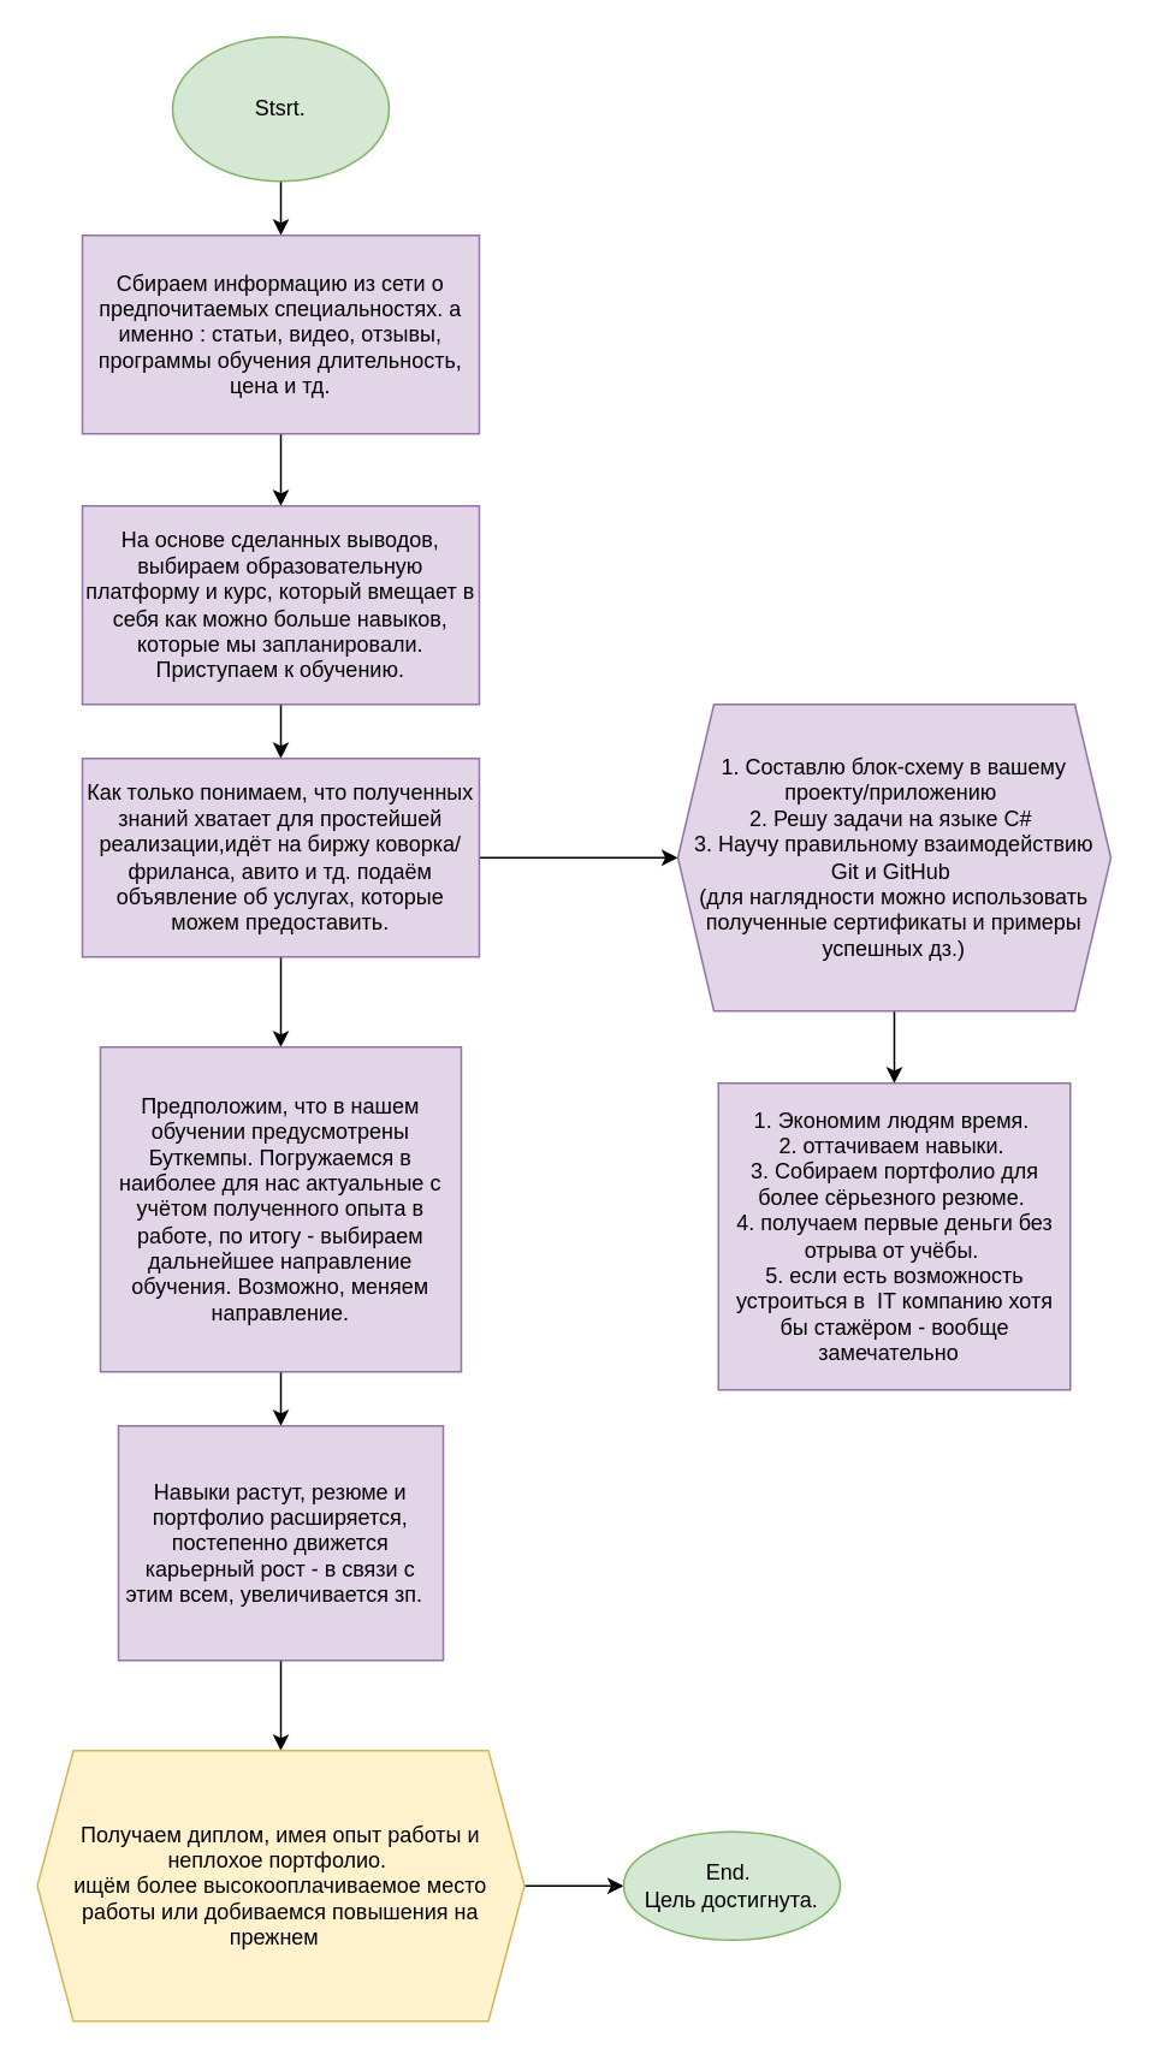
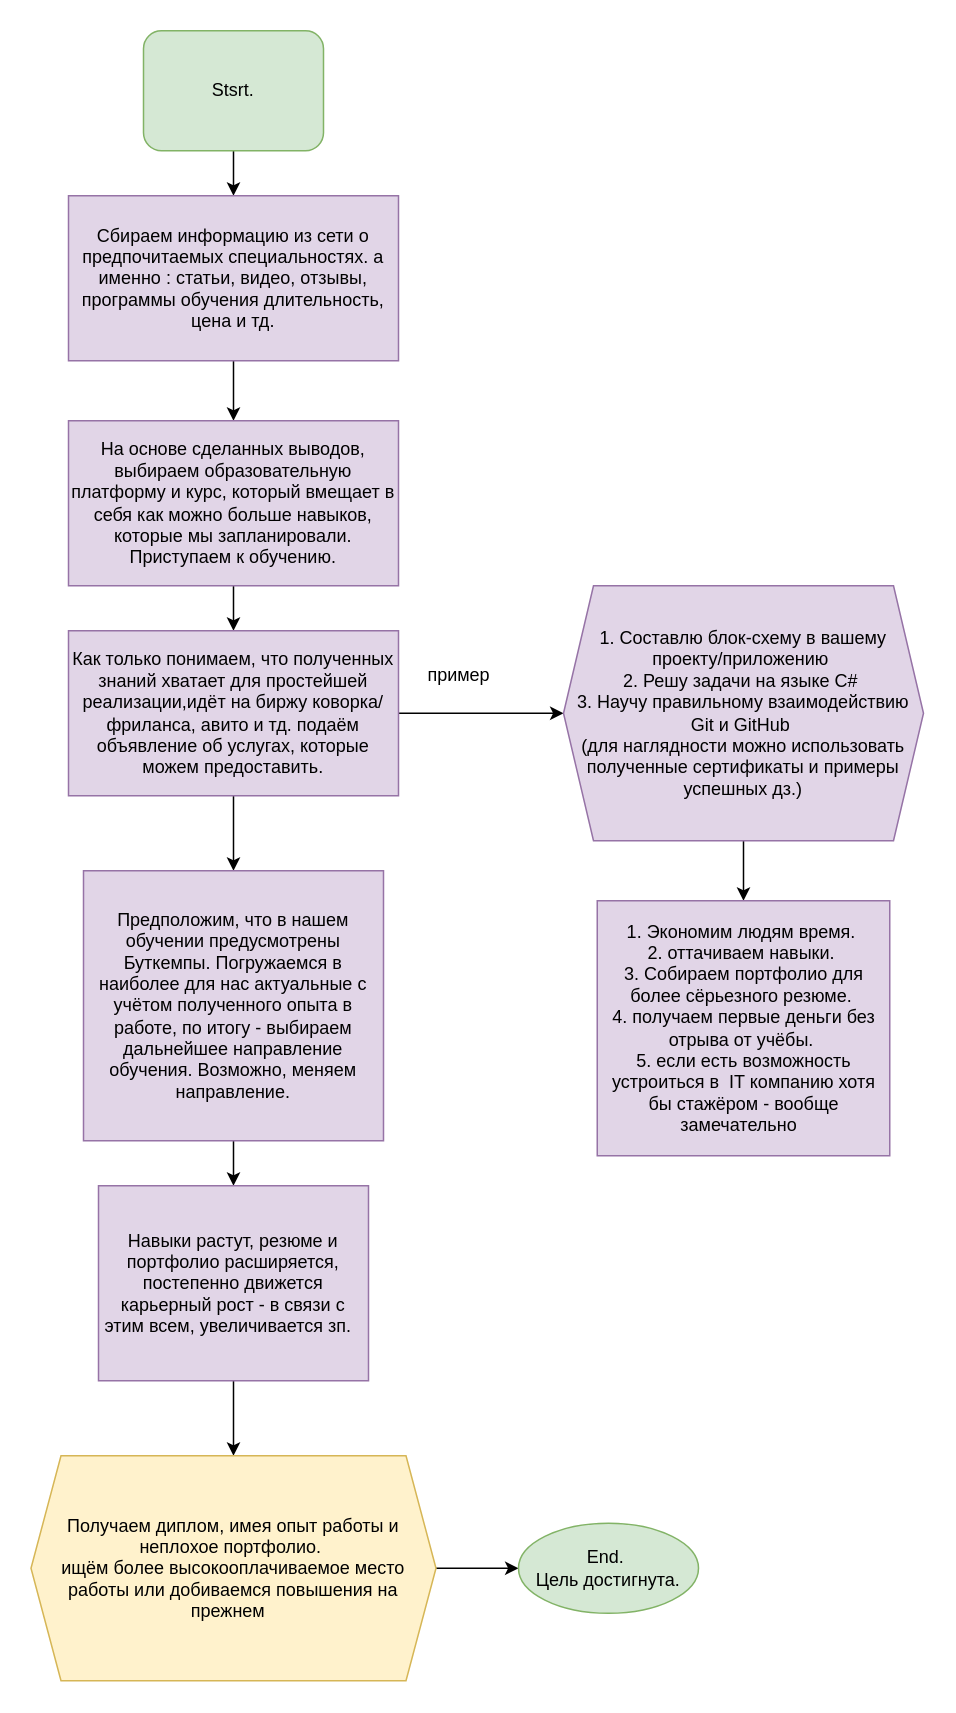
  <mxCell id="0" />
  <mxCell id="1" parent="0" />
  <mxCell id="2" value="" style="edgeStyle=orthogonalEdgeStyle;rounded=0;orthogonalLoop=1;jettySize=auto;html=1;" parent="1" source="3" target="5" edge="1"><mxGeometry relative="1" as="geometry" /></mxCell>
- <mxCell id="3" value="Stsrt." style="ellipse;whiteSpace=wrap;html=1;fillColor=#d5e8d4;strokeColor=#82b366;" parent="1" vertex="1"><mxGeometry x="95" y="20" width="120" height="80" as="geometry" /></mxCell>
+ <mxCell id="3" value="Stsrt." style="whiteSpace=wrap;html=1;fillColor=#d5e8d4;strokeColor=#82b366;rounded=1;" parent="1" vertex="1"><mxGeometry x="95" y="20" width="120" height="80" as="geometry" /></mxCell>
  <mxCell id="4" value="" style="edgeStyle=orthogonalEdgeStyle;rounded=0;orthogonalLoop=1;jettySize=auto;html=1;" parent="1" source="5" target="7" edge="1"><mxGeometry relative="1" as="geometry" /></mxCell>
  <mxCell id="5" value="Сбираем информацию из сети о предпочитаемых специальностях. а именно : статьи, видео, отзывы, программы обучения длительность, цена и тд." style="whiteSpace=wrap;html=1;fillColor=#e1d5e7;strokeColor=#9673a6;" parent="1" vertex="1"><mxGeometry x="45" y="130" width="220" height="110" as="geometry" /></mxCell>
  <mxCell id="6" value="" style="edgeStyle=orthogonalEdgeStyle;rounded=0;orthogonalLoop=1;jettySize=auto;html=1;" parent="1" source="7" target="10" edge="1"><mxGeometry relative="1" as="geometry" /></mxCell>
  <mxCell id="7" value="На основе сделанных выводов, выбираем образовательную платформу и курс, который вмещает в себя как можно больше навыков, которые мы запланировали. Приступаем к обучению." style="whiteSpace=wrap;html=1;fillColor=#e1d5e7;strokeColor=#9673a6;" parent="1" vertex="1"><mxGeometry x="45" y="280" width="220" height="110" as="geometry" /></mxCell>
  <mxCell id="8" value="" style="edgeStyle=orthogonalEdgeStyle;rounded=0;orthogonalLoop=1;jettySize=auto;html=1;" parent="1" source="10" target="12" edge="1"><mxGeometry relative="1" as="geometry" /></mxCell>
  <mxCell id="9" value="" style="edgeStyle=orthogonalEdgeStyle;rounded=0;orthogonalLoop=1;jettySize=auto;html=1;" parent="1" source="10" target="16" edge="1"><mxGeometry relative="1" as="geometry" /></mxCell>
  <mxCell id="10" value="Как только понимаем, что полученных знаний хватает для простейшей реализации,идёт на биржу коворка/ фриланса, авито и тд. подаём объявление об услугах, которые можем предоставить." style="whiteSpace=wrap;html=1;fillColor=#e1d5e7;strokeColor=#9673a6;" parent="1" vertex="1"><mxGeometry x="45" y="420" width="220" height="110" as="geometry" /></mxCell>
  <mxCell id="11" value="" style="edgeStyle=orthogonalEdgeStyle;rounded=0;orthogonalLoop=1;jettySize=auto;html=1;" parent="1" source="12" target="14" edge="1"><mxGeometry relative="1" as="geometry" /></mxCell>
  <mxCell id="12" value="1. Составлю блок-схему в вашему проекту/приложению&amp;nbsp;&lt;br&gt;2. Решу задачи на языке С#&amp;nbsp;&lt;br&gt;3. Научу правильному взаимодействию Git и GitHub&amp;nbsp;&lt;br&gt;(для наглядности можно использовать полученные сертификаты и примеры успешных дз.)" style="shape=hexagon;perimeter=hexagonPerimeter2;whiteSpace=wrap;html=1;fixedSize=1;fillColor=#e1d5e7;strokeColor=#9673a6;" parent="1" vertex="1"><mxGeometry x="375" y="390" width="240" height="170" as="geometry" /></mxCell>
+ <mxCell id="13" value="пример" style="text;html=1;align=center;verticalAlign=middle;resizable=0;points=[];autosize=1;strokeColor=none;fillColor=none;" parent="1" vertex="1"><mxGeometry x="275" y="435" width="60" height="30" as="geometry" /></mxCell>
  <mxCell id="14" value="1. Экономим людям время.&amp;nbsp;&lt;br&gt;2. оттачиваем навыки.&amp;nbsp;&lt;br&gt;3. Собираем портфолио для более сёрьезного резюме.&amp;nbsp;&lt;br&gt;4. получаем первые деньги без отрыва от учёбы.&amp;nbsp;&lt;br&gt;5. если есть возможность устроиться в&amp;nbsp; IT компанию хотя бы стажёром - вообще замечательно&amp;nbsp;&amp;nbsp;" style="whiteSpace=wrap;html=1;fillColor=#e1d5e7;strokeColor=#9673a6;" parent="1" vertex="1"><mxGeometry x="397.5" y="600" width="195" height="170" as="geometry" /></mxCell>
  <mxCell id="15" value="" style="edgeStyle=orthogonalEdgeStyle;rounded=0;orthogonalLoop=1;jettySize=auto;html=1;" edge="1" parent="1" source="16" target="18"><mxGeometry relative="1" as="geometry" /></mxCell>
  <mxCell id="16" value="Предположим, что в нашем обучении предусмотрены Буткемпы. Погружаемся в наиболее для нас актуальные с учётом полученного опыта в работе, по итогу - выбираем дальнейшее направление обучения. Возможно, меняем направление." style="whiteSpace=wrap;html=1;fillColor=#e1d5e7;strokeColor=#9673a6;" parent="1" vertex="1"><mxGeometry x="55" y="580" width="200" height="180" as="geometry" /></mxCell>
  <mxCell id="17" value="" style="edgeStyle=orthogonalEdgeStyle;rounded=0;orthogonalLoop=1;jettySize=auto;html=1;" edge="1" parent="1" source="18" target="20"><mxGeometry relative="1" as="geometry" /></mxCell>
  <mxCell id="18" value="Навыки растут, резюме и портфолио расширяется, постепенно движется карьерный рост - в связи с этим всем, увеличивается зп.&amp;nbsp;&amp;nbsp;" style="whiteSpace=wrap;html=1;fillColor=#e1d5e7;strokeColor=#9673a6;" vertex="1" parent="1"><mxGeometry x="65" y="790" width="180" height="130" as="geometry" /></mxCell>
  <mxCell id="19" value="" style="edgeStyle=orthogonalEdgeStyle;rounded=0;orthogonalLoop=1;jettySize=auto;html=1;" edge="1" parent="1" source="20" target="21"><mxGeometry relative="1" as="geometry" /></mxCell>
  <mxCell id="20" value="Получаем диплом, имея опыт работы и неплохое портфолио.&amp;nbsp;&lt;br&gt;ищём более высокооплачиваемое место работы или добиваемся повышения на прежнем&amp;nbsp;&amp;nbsp;" style="shape=hexagon;perimeter=hexagonPerimeter2;whiteSpace=wrap;html=1;fixedSize=1;fillColor=#fff2cc;strokeColor=#d6b656;" vertex="1" parent="1"><mxGeometry x="20" y="970" width="270" height="150" as="geometry" /></mxCell>
  <mxCell id="21" value="End.&amp;nbsp;&lt;br&gt;Цель достигнута." style="ellipse;whiteSpace=wrap;html=1;fillColor=#d5e8d4;strokeColor=#82b366;" vertex="1" parent="1"><mxGeometry x="345" y="1015" width="120" height="60" as="geometry" /></mxCell>
